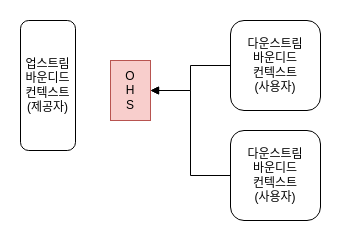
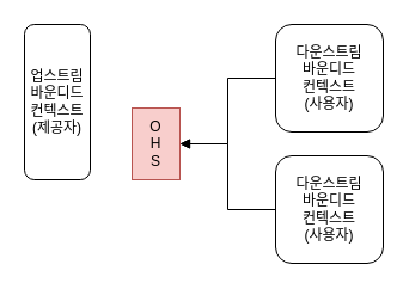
  <mxCell id="0" />
  <mxCell id="1" parent="0" />
  <mxCell id="2" value="업스트림&lt;div&gt;바운디드&lt;/div&gt;&lt;div&gt;컨텍스트&lt;/div&gt;&lt;div&gt;(제공자)&lt;/div&gt;" style="rounded=1;whiteSpace=wrap;html=1;" parent="1" vertex="1"><mxGeometry x="20" y="20" width="55" height="130" as="geometry" /></mxCell>
  <mxCell id="3" style="edgeStyle=orthogonalEdgeStyle;rounded=0;orthogonalLoop=1;jettySize=auto;html=1;entryX=1;entryY=0.5;entryDx=0;entryDy=0;endArrow=block;endFill=1;" parent="1" source="4" target="7" edge="1"><mxGeometry relative="1" as="geometry" /></mxCell>
  <mxCell id="4" value="다운스트림&lt;div&gt;바운디드&lt;/div&gt;&lt;div&gt;컨텍스트&lt;/div&gt;&lt;div&gt;(사용자)&lt;/div&gt;" style="rounded=1;whiteSpace=wrap;html=1;" parent="1" vertex="1"><mxGeometry x="230" y="20" width="90" height="90" as="geometry" /></mxCell>
  <mxCell id="5" style="edgeStyle=orthogonalEdgeStyle;rounded=0;orthogonalLoop=1;jettySize=auto;html=1;entryX=1;entryY=0.5;entryDx=0;entryDy=0;endArrow=block;endFill=1;" parent="1" source="6" target="7" edge="1"><mxGeometry relative="1" as="geometry" /></mxCell>
  <mxCell id="6" value="다운스트림&lt;div&gt;바운디드&lt;/div&gt;&lt;div&gt;컨텍스트&lt;/div&gt;&lt;div&gt;(사용자)&lt;/div&gt;" style="rounded=1;whiteSpace=wrap;html=1;" parent="1" vertex="1"><mxGeometry x="230" y="130" width="90" height="90" as="geometry" /></mxCell>
- <mxCell id="7" value="O&lt;div&gt;H&lt;/div&gt;&lt;div&gt;S&lt;/div&gt;" style="rounded=0;whiteSpace=wrap;html=1;fillColor=#f8cecc;strokeColor=#b85450;" parent="1" vertex="1"><mxGeometry x="110" y="60" width="40" height="60" as="geometry" /></mxCell>
+ <mxCell id="7" value="O&lt;div&gt;H&lt;/div&gt;&lt;div&gt;S&lt;/div&gt;" style="rounded=0;whiteSpace=wrap;html=1;fillColor=#f8cecc;strokeColor=#b85450;" parent="1" vertex="1"><mxGeometry x="110" y="90" width="40" height="60" as="geometry" /></mxCell>
